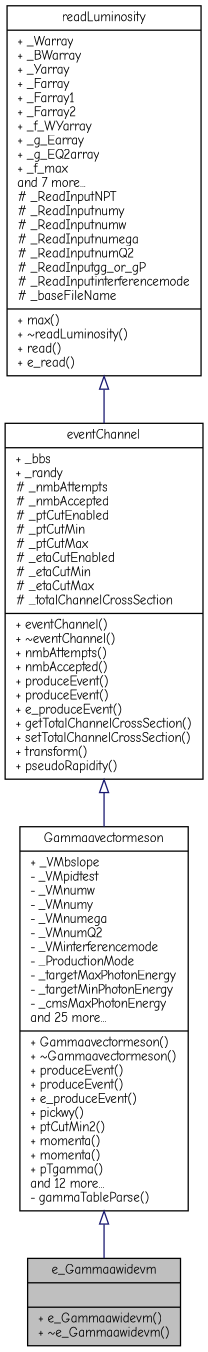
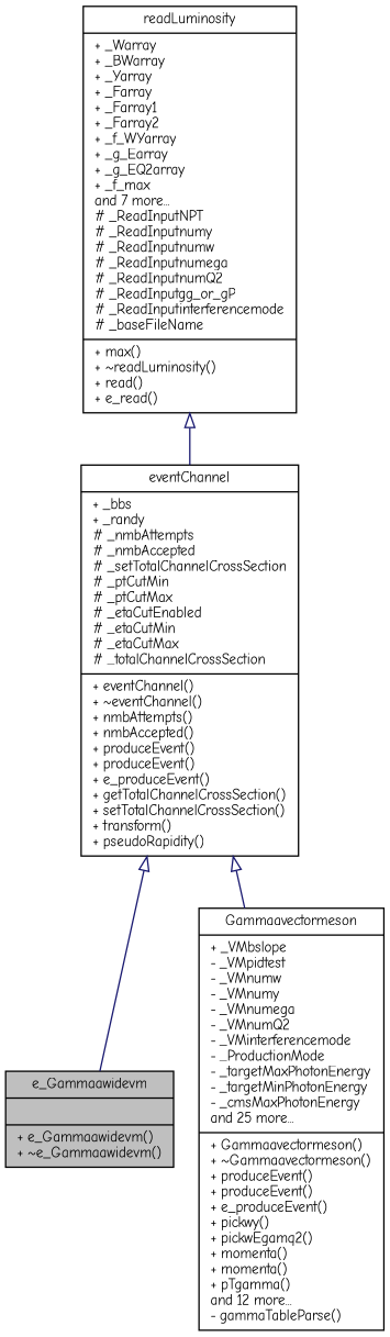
  digraph {
    fontname="Comic Neue"
    node [color=black fontname="Comic Neue" fontsize=10 shape=record]
    edge [arrowtail=onormal color=midnightblue dir=back fontname="Comic Neue" fontsize=10 labelfontname=Helvetica labelfontsize=10 style=solid]
    n1 [fillcolor=grey75 fontcolor=black height=0.2 label="{e_Gammaawidevm\n||+ e_Gammaawidevm()\l+ ~e_Gammaawidevm()\l}" style=filled width=0.4]
-   n2 [height=0.2 label="{Gammaavectormeson\n|+ _VMbslope\l- _VMpidtest\l- _VMnumw\l- _VMnumy\l- _VMnumega\l- _VMnumQ2\l- _VMinterferencemode\l- _ProductionMode\l- _targetMaxPhotonEnergy\l- _targetMinPhotonEnergy\l- _cmsMaxPhotonEnergy\land 25 more...\l|+ Gammaavectormeson()\l+ ~Gammaavectormeson()\l+ produceEvent()\l+ produceEvent()\l+ e_produceEvent()\l+ pickwy()\l+ ptCutMin2()\l+ momenta()\l+ momenta()\l+ pTgamma()\land 12 more...\l- gammaTableParse()\l}" width=0.4]
-   n3 [height=0.2 label="{eventChannel\n|+ _bbs\l+ _randy\l# _nmbAttempts\l# _nmbAccepted\l# _ptCutEnabled\l# _ptCutMin\l# _ptCutMax\l# _etaCutEnabled\l# _etaCutMin\l# _etaCutMax\l# _totalChannelCrossSection\l|+ eventChannel()\l+ ~eventChannel()\l+ nmbAttempts()\l+ nmbAccepted()\l+ produceEvent()\l+ produceEvent()\l+ e_produceEvent()\l+ getTotalChannelCrossSection()\l+ setTotalChannelCrossSection()\l+ transform()\l+ pseudoRapidity()\l}" width=0.4]
+   n2 [height=0.2 label="{Gammaavectormeson\n|+ _VMbslope\l- _VMpidtest\l- _VMnumw\l- _VMnumy\l- _VMnumega\l- _VMnumQ2\l- _VMinterferencemode\l- _ProductionMode\l- _targetMaxPhotonEnergy\l- _targetMinPhotonEnergy\l- _cmsMaxPhotonEnergy\land 25 more...\l|+ Gammaavectormeson()\l+ ~Gammaavectormeson()\l+ produceEvent()\l+ produceEvent()\l+ e_produceEvent()\l+ pickwy()\l+ pickwEgamq2()\l+ momenta()\l+ momenta()\l+ pTgamma()\land 12 more...\l- gammaTableParse()\l}" width=0.4]
+   n3 [height=0.2 label="{eventChannel\n|+ _bbs\l+ _randy\l# _nmbAttempts\l# _nmbAccepted\l# _setTotalChannelCrossSection\l# _ptCutMin\l# _ptCutMax\l# _etaCutEnabled\l# _etaCutMin\l# _etaCutMax\l# _totalChannelCrossSection\l|+ eventChannel()\l+ ~eventChannel()\l+ nmbAttempts()\l+ nmbAccepted()\l+ produceEvent()\l+ produceEvent()\l+ e_produceEvent()\l+ getTotalChannelCrossSection()\l+ setTotalChannelCrossSection()\l+ transform()\l+ pseudoRapidity()\l}" width=0.4]
    n4 [height=0.2 label="{readLuminosity\n|+ _Warray\l+ _BWarray\l+ _Yarray\l+ _Farray\l+ _Farray1\l+ _Farray2\l+ _f_WYarray\l+ _g_Earray\l+ _g_EQ2array\l+ _f_max\land 7 more...\l# _ReadInputNPT\l# _ReadInputnumy\l# _ReadInputnumw\l# _ReadInputnumega\l# _ReadInputnumQ2\l# _ReadInputgg_or_gP\l# _ReadInputinterferencemode\l# _baseFileName\l|+ max()\l+ ~readLuminosity()\l+ read()\l+ e_read()\l}" width=0.4]
-   n2 -> n1
+   n3 -> n1
    n3 -> n2
    n4 -> n3
  }
